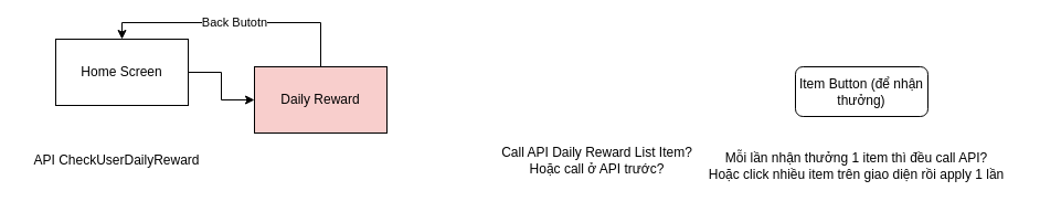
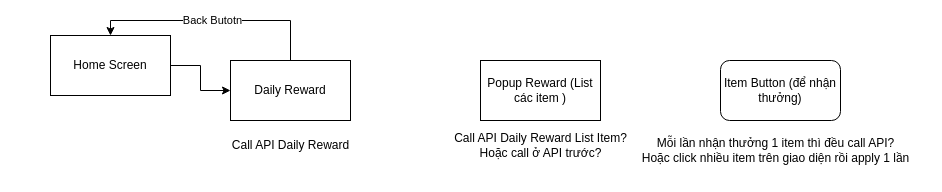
  <mxCell id="0" />
  <mxCell id="1" parent="0" />
  <mxCell id="2" style="edgeStyle=orthogonalEdgeStyle;rounded=0;orthogonalLoop=1;jettySize=auto;html=1;exitX=1;exitY=0.5;exitDx=0;exitDy=0;entryX=0;entryY=0.5;entryDx=0;entryDy=0;" edge="1" parent="1" source="3" target="5"><mxGeometry relative="1" as="geometry" /></mxCell>
  <mxCell id="3" value="Home Screen" style="rounded=0;whiteSpace=wrap;html=1;" vertex="1" parent="1"><mxGeometry x="50" y="35" width="120" height="60" as="geometry" /></mxCell>
  <mxCell id="4" value="Back Butotn" style="edgeStyle=orthogonalEdgeStyle;rounded=0;orthogonalLoop=1;jettySize=auto;html=1;exitX=0.5;exitY=0;exitDx=0;exitDy=0;entryX=0.5;entryY=0;entryDx=0;entryDy=0;" edge="1" parent="1" source="5" target="3"><mxGeometry relative="1" as="geometry"><Array as="points"><mxPoint x="290" y="20" /><mxPoint x="110" y="20" /></Array></mxGeometry></mxCell>
- <mxCell id="5" value="Daily Reward" style="rounded=0;whiteSpace=wrap;html=1;fillColor=#f8cecc;" vertex="1" parent="1"><mxGeometry x="230" y="60" width="120" height="60" as="geometry" /></mxCell>
- <mxCell id="7" value="API CheckUserDailyReward" style="text;html=1;align=center;verticalAlign=middle;resizable=0;points=[];autosize=1;strokeColor=none;fillColor=none;" vertex="1" parent="1"><mxGeometry x="20" y="130" width="170" height="30" as="geometry" /></mxCell>
+ <mxCell id="5" value="Daily Reward" style="rounded=0;whiteSpace=wrap;html=1;" vertex="1" parent="1"><mxGeometry x="230" y="60" width="120" height="60" as="geometry" /></mxCell>
+ <mxCell id="6" value="Call API Daily Reward" style="text;html=1;align=center;verticalAlign=middle;resizable=0;points=[];autosize=1;strokeColor=none;fillColor=none;" vertex="1" parent="1"><mxGeometry x="220" y="130" width="140" height="30" as="geometry" /></mxCell>
+ <mxCell id="8" value="Popup Reward (List các item )" style="rounded=0;whiteSpace=wrap;html=1;" vertex="1" parent="1"><mxGeometry x="480" y="60" width="120" height="60" as="geometry" /></mxCell>
  <mxCell id="9" value="Call API Daily Reward List Item?&lt;br&gt;Hoặc call ở API trước?" style="text;html=1;align=center;verticalAlign=middle;resizable=0;points=[];autosize=1;strokeColor=none;fillColor=none;" vertex="1" parent="1"><mxGeometry x="440" y="125" width="200" height="40" as="geometry" /></mxCell>
- <mxCell id="10" value="Item Button (để nhận thưởng)" style="rounded=1;whiteSpace=wrap;html=1;" vertex="1" parent="1"><mxGeometry x="720" y="60" width="120" height="45" as="geometry" /></mxCell>
+ <mxCell id="10" value="Item Button (để nhận thưởng)" style="rounded=1;whiteSpace=wrap;html=1;" vertex="1" parent="1"><mxGeometry x="720" y="60" width="120" height="60" as="geometry" /></mxCell>
  <mxCell id="11" value="Mỗi lần nhận thưởng 1 item thì đều call API?&lt;br&gt;Hoặc click nhiều item trên giao diện rồi apply 1 lần" style="text;html=1;align=center;verticalAlign=middle;resizable=0;points=[];autosize=1;strokeColor=none;fillColor=none;" vertex="1" parent="1"><mxGeometry x="630" y="130" width="290" height="40" as="geometry" /></mxCell>
